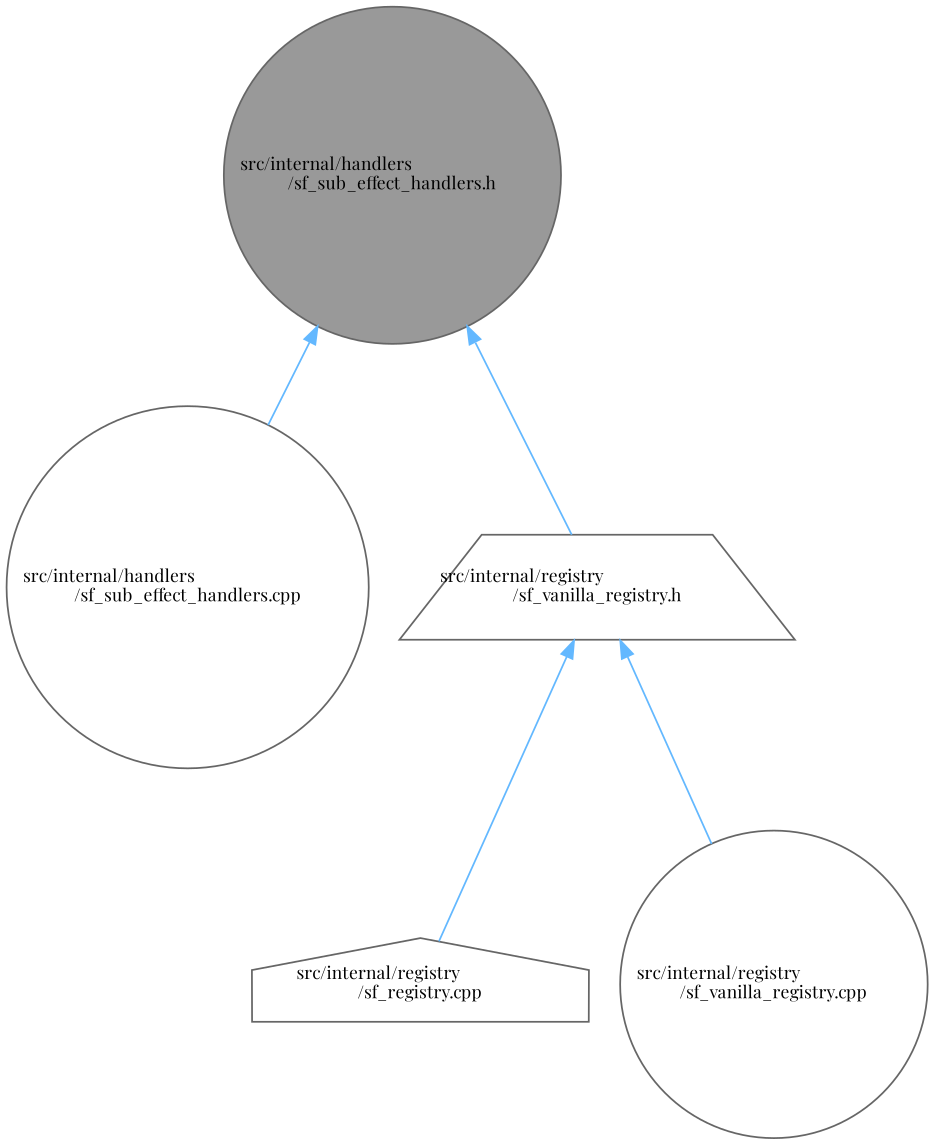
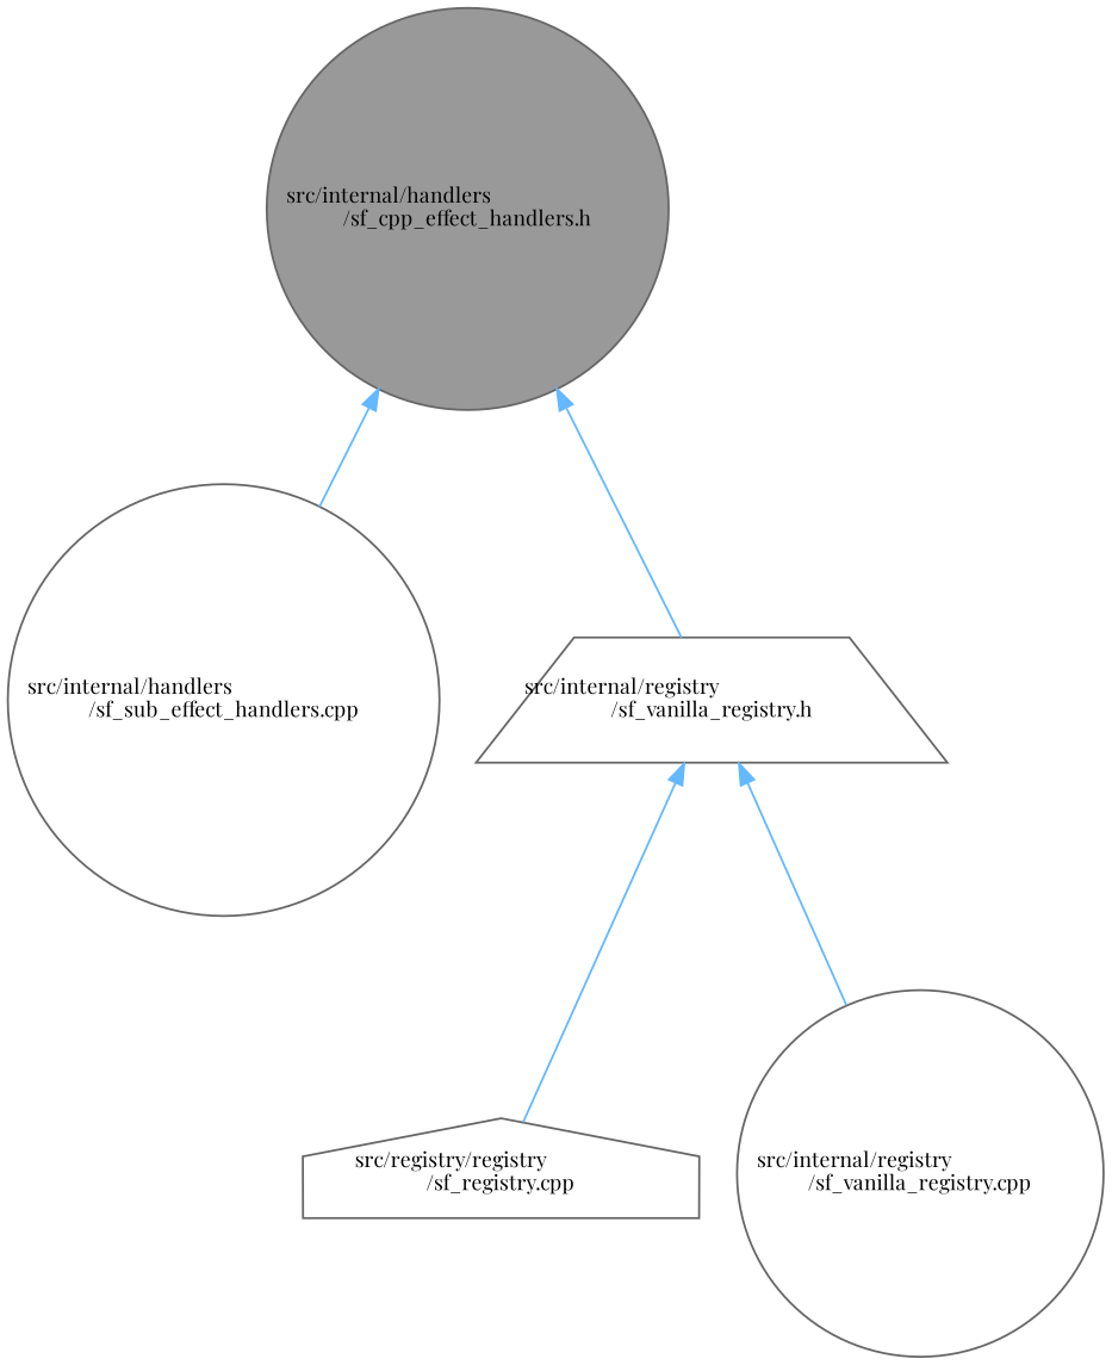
  digraph {
    fontname="Playfair Display"
    node [color=grey40 fillcolor=white fontname="Playfair Display" fontsize=10 shape=circle style=filled]
    edge [color=steelblue1 dir=back fontname="Playfair Display" fontsize=10 labelfontname=Helvetica labelfontsize=10 style=solid]
-   n1 [color=gray40 fillcolor=grey60 fontcolor=black height=0.2 label="src/internal/handlers\l/sf_sub_effect_handlers.h" width=0.4]
+   n1 [color=gray40 fillcolor=grey60 fontcolor=black height=0.2 label="src/internal/handlers\l/sf_cpp_effect_handlers.h" width=0.4]
    n2 [height=0.2 label="src/internal/handlers\l/sf_sub_effect_handlers.cpp" width=0.4]
    n3 [height=0.2 label="src/internal/registry\l/sf_vanilla_registry.h" shape=trapezium width=0.4]
-   n4 [height=0.2 label="src/internal/registry\l/sf_registry.cpp" shape=house width=0.4]
+   n4 [height=0.2 label="src/registry/registry\l/sf_registry.cpp" shape=house width=0.4]
    n5 [height=0.2 label="src/internal/registry\l/sf_vanilla_registry.cpp" width=0.4]
    n1 -> n2
    n1 -> n3
    n3 -> n4
    n3 -> n5
  }
